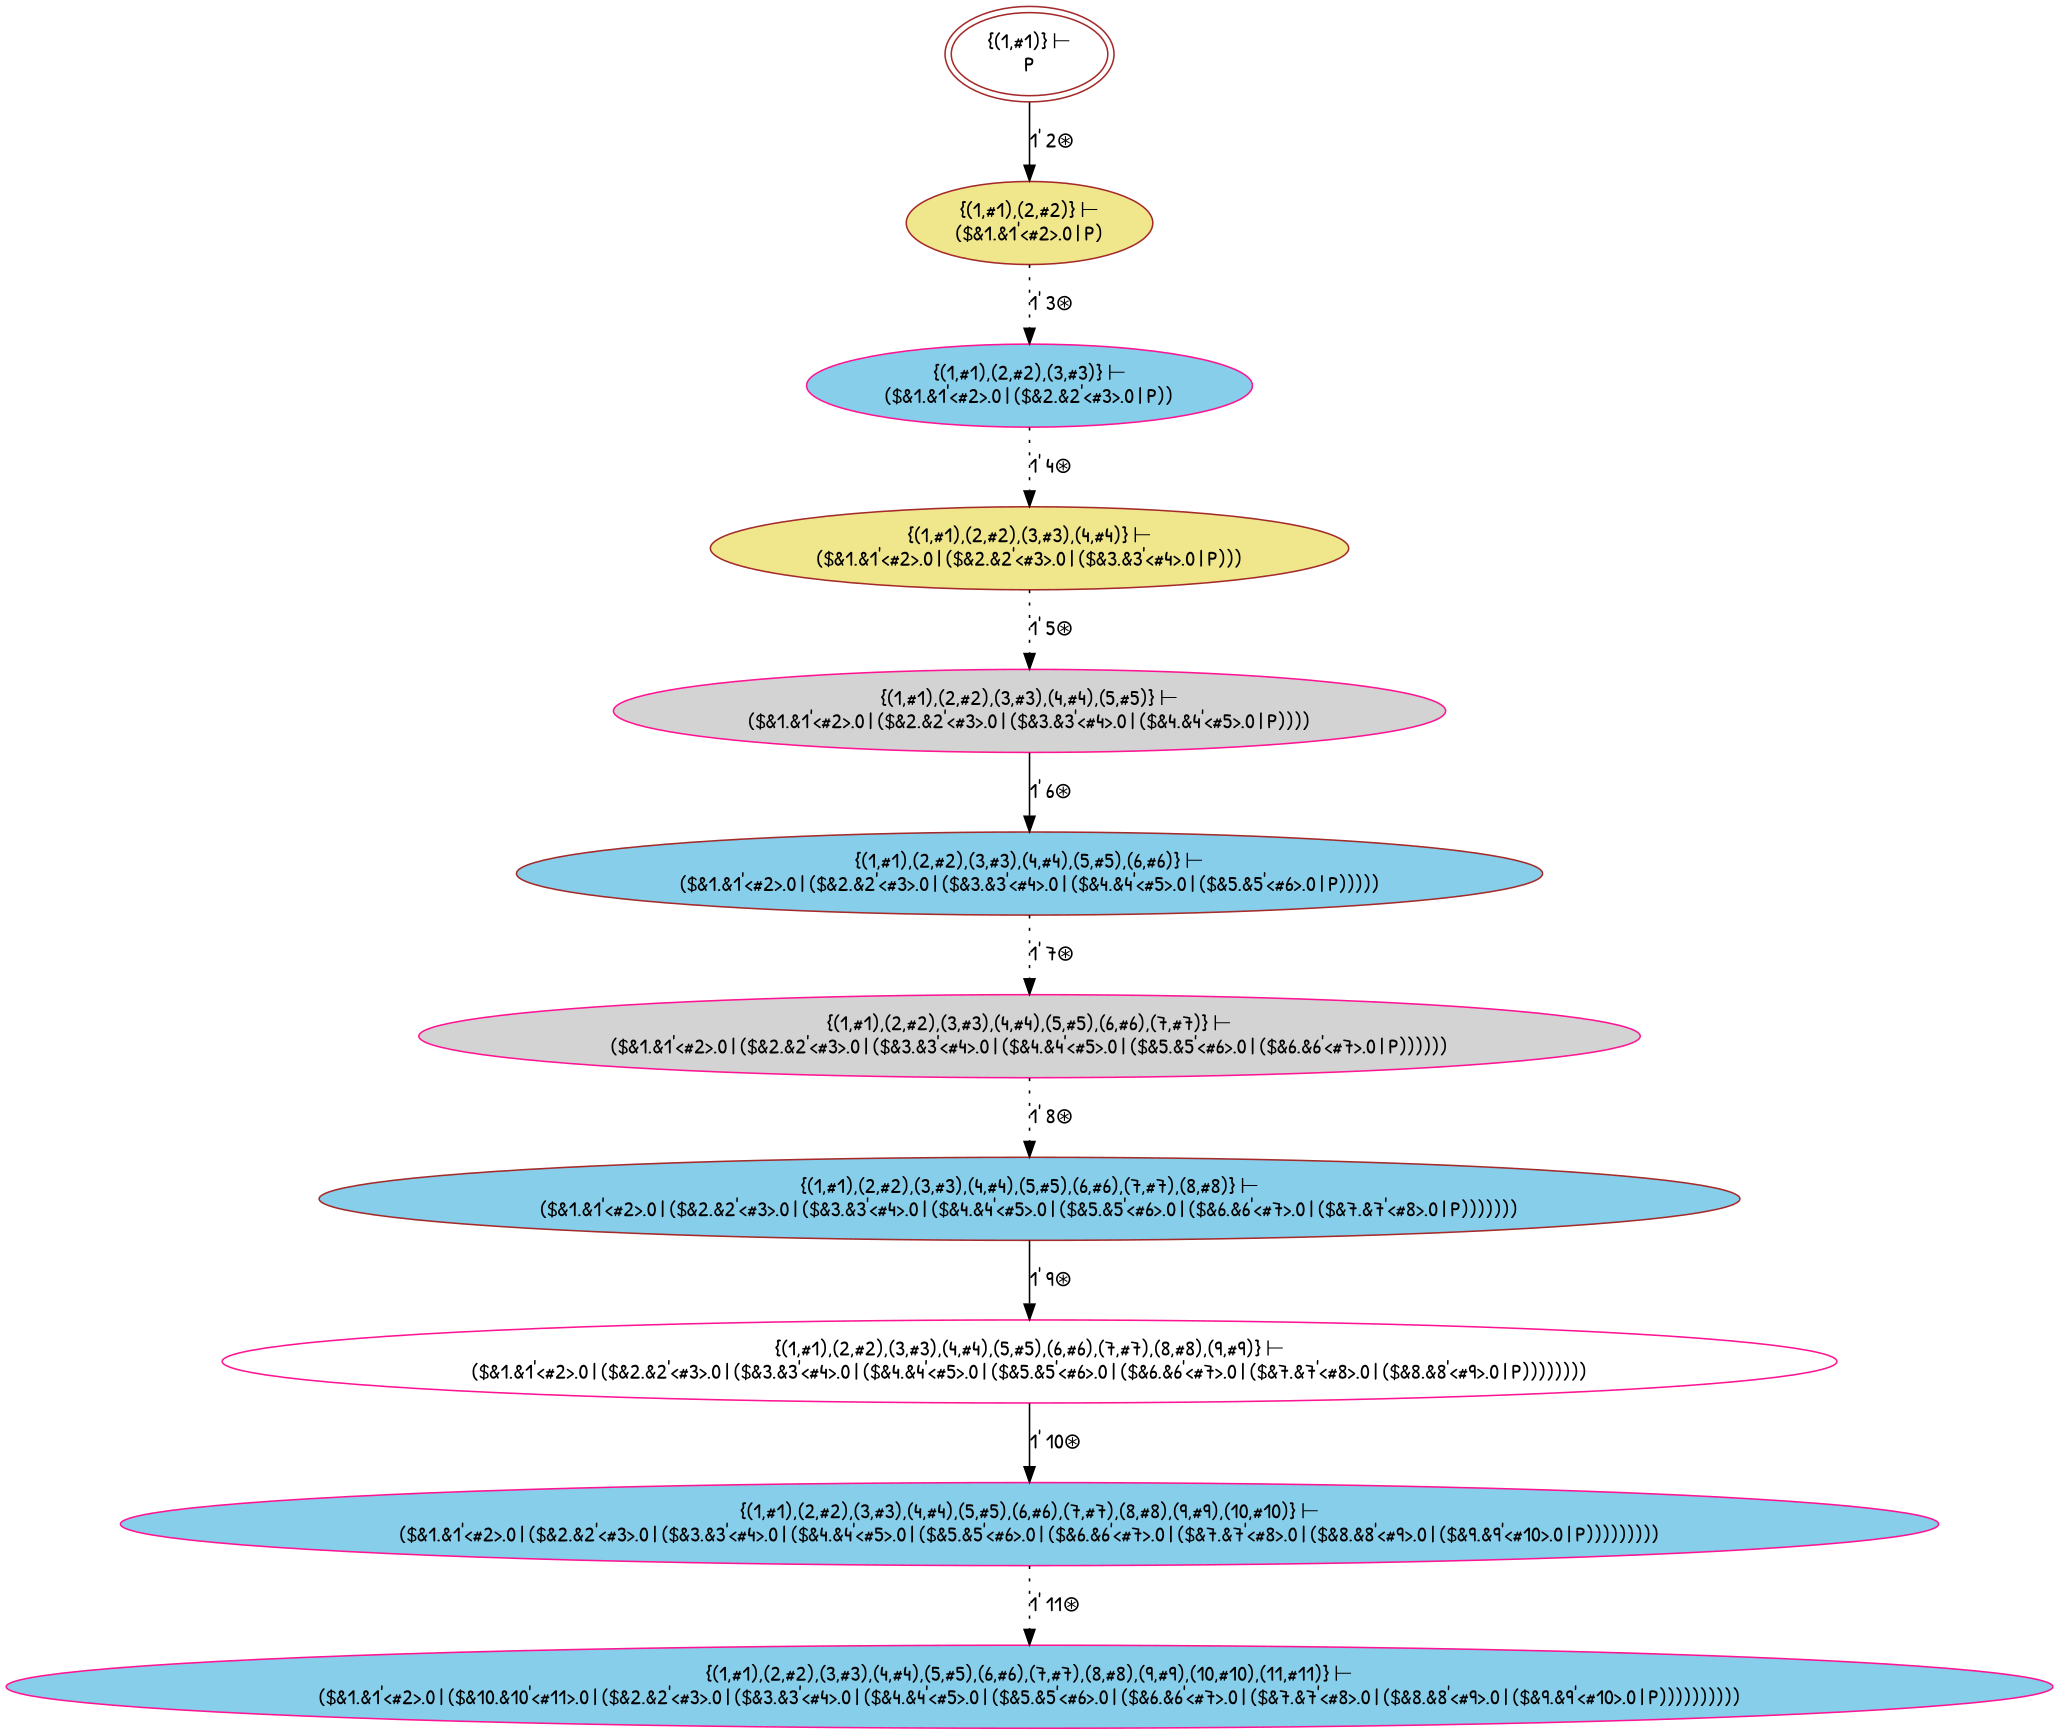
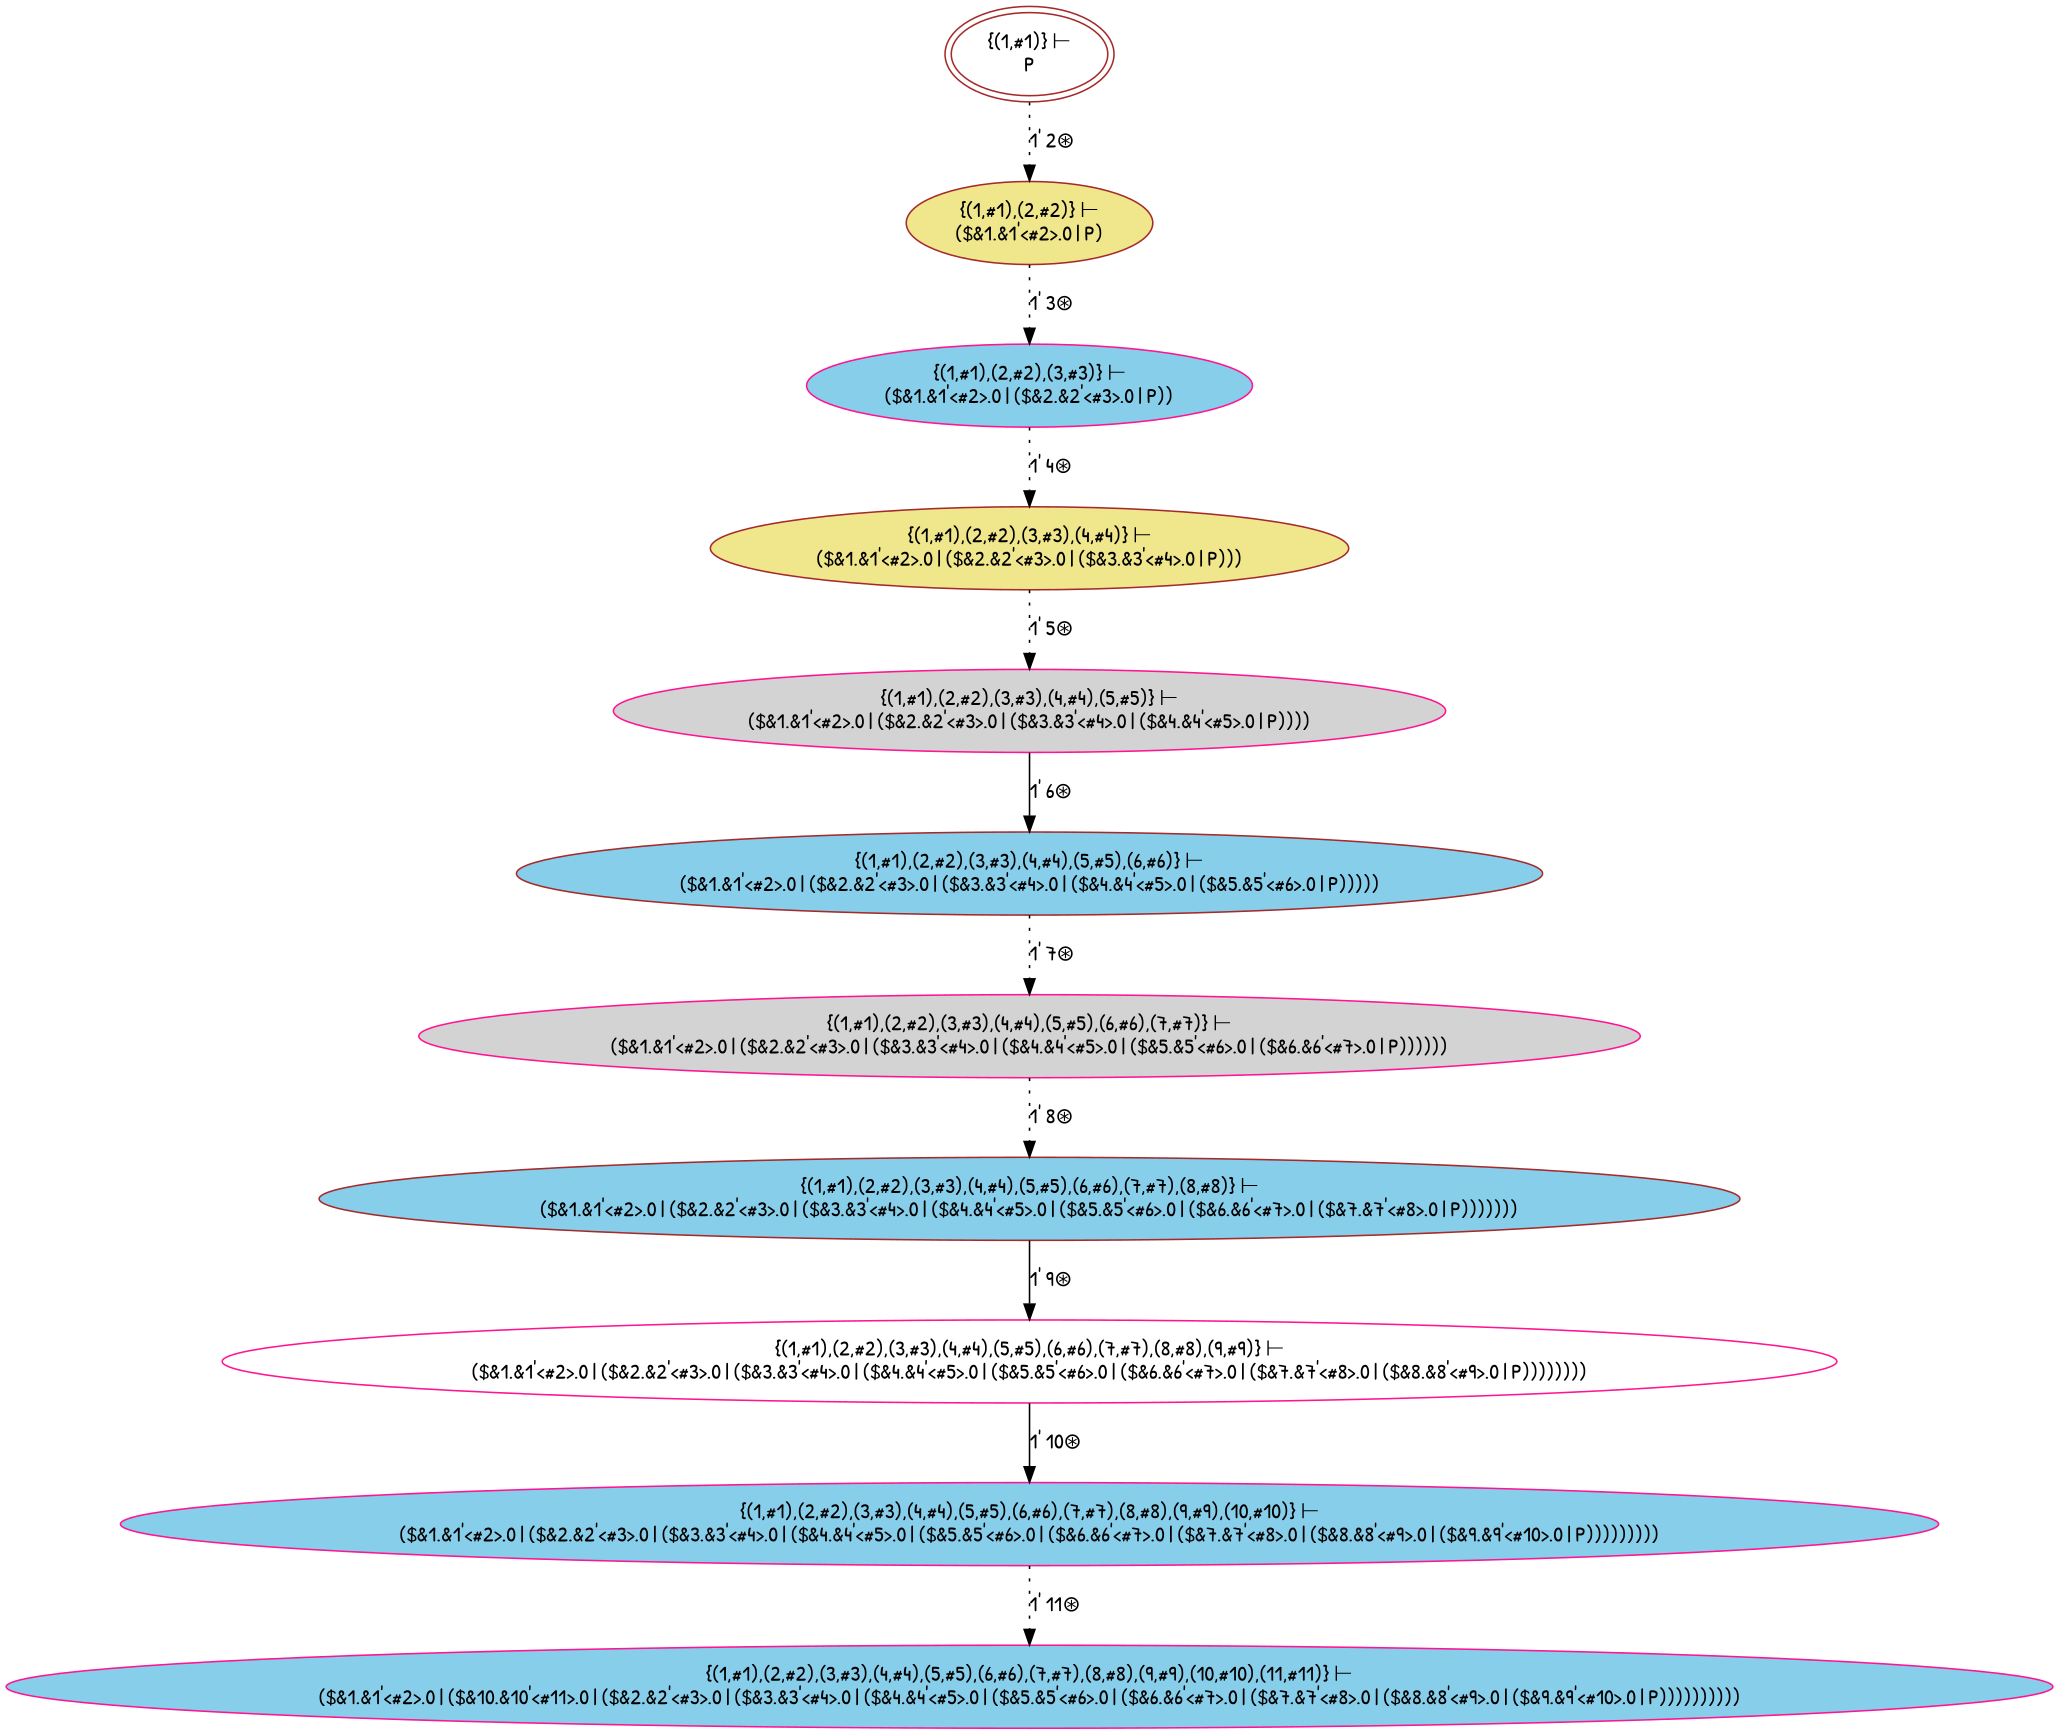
  digraph {
    fontname="Patrick Hand"
    node [style=filled fillcolor=skyblue color=deeppink fontname="Patrick Hand"]
    edge [style=dotted fontname="Patrick Hand"]
    n1 [label="{(1,#1)} ⊢\nP" peripheries=2 fillcolor=white color=brown]
    n2 [label="{(1,#1),(2,#2)} ⊢\n($&1.&1'<#2>.0 | P)" fillcolor=khaki color=brown]
    n3 [label="{(1,#1),(2,#2),(3,#3)} ⊢\n($&1.&1'<#2>.0 | ($&2.&2'<#3>.0 | P))"]
    n4 [label="{(1,#1),(2,#2),(3,#3),(4,#4)} ⊢\n($&1.&1'<#2>.0 | ($&2.&2'<#3>.0 | ($&3.&3'<#4>.0 | P)))" fillcolor=khaki color=brown]
    n5 [label="{(1,#1),(2,#2),(3,#3),(4,#4),(5,#5)} ⊢\n($&1.&1'<#2>.0 | ($&2.&2'<#3>.0 | ($&3.&3'<#4>.0 | ($&4.&4'<#5>.0 | P))))" fillcolor=lightgrey]
    n6 [label="{(1,#1),(2,#2),(3,#3),(4,#4),(5,#5),(6,#6)} ⊢\n($&1.&1'<#2>.0 | ($&2.&2'<#3>.0 | ($&3.&3'<#4>.0 | ($&4.&4'<#5>.0 | ($&5.&5'<#6>.0 | P)))))" color=brown]
    n7 [label="{(1,#1),(2,#2),(3,#3),(4,#4),(5,#5),(6,#6),(7,#7)} ⊢\n($&1.&1'<#2>.0 | ($&2.&2'<#3>.0 | ($&3.&3'<#4>.0 | ($&4.&4'<#5>.0 | ($&5.&5'<#6>.0 | ($&6.&6'<#7>.0 | P))))))" fillcolor=lightgrey]
    n8 [label="{(1,#1),(2,#2),(3,#3),(4,#4),(5,#5),(6,#6),(7,#7),(8,#8)} ⊢\n($&1.&1'<#2>.0 | ($&2.&2'<#3>.0 | ($&3.&3'<#4>.0 | ($&4.&4'<#5>.0 | ($&5.&5'<#6>.0 | ($&6.&6'<#7>.0 | ($&7.&7'<#8>.0 | P)))))))" color=brown]
    n9 [label="{(1,#1),(2,#2),(3,#3),(4,#4),(5,#5),(6,#6),(7,#7),(8,#8),(9,#9)} ⊢\n($&1.&1'<#2>.0 | ($&2.&2'<#3>.0 | ($&3.&3'<#4>.0 | ($&4.&4'<#5>.0 | ($&5.&5'<#6>.0 | ($&6.&6'<#7>.0 | ($&7.&7'<#8>.0 | ($&8.&8'<#9>.0 | P))))))))" fillcolor=white]
    n10 [label="{(1,#1),(2,#2),(3,#3),(4,#4),(5,#5),(6,#6),(7,#7),(8,#8),(9,#9),(10,#10)} ⊢\n($&1.&1'<#2>.0 | ($&2.&2'<#3>.0 | ($&3.&3'<#4>.0 | ($&4.&4'<#5>.0 | ($&5.&5'<#6>.0 | ($&6.&6'<#7>.0 | ($&7.&7'<#8>.0 | ($&8.&8'<#9>.0 | ($&9.&9'<#10>.0 | P)))))))))"]
    n11 [label="{(1,#1),(2,#2),(3,#3),(4,#4),(5,#5),(6,#6),(7,#7),(8,#8),(9,#9),(10,#10),(11,#11)} ⊢\n($&1.&1'<#2>.0 | ($&10.&10'<#11>.0 | ($&2.&2'<#3>.0 | ($&3.&3'<#4>.0 | ($&4.&4'<#5>.0 | ($&5.&5'<#6>.0 | ($&6.&6'<#7>.0 | ($&7.&7'<#8>.0 | ($&8.&8'<#9>.0 | ($&9.&9'<#10>.0 | P))))))))))"]
-   n1 -> n2 [label="1' 2⊛" style=solid]
+   n1 -> n2 [label="1' 2⊛"]
    n2 -> n3 [label="1' 3⊛"]
    n3 -> n4 [label="1' 4⊛"]
    n4 -> n5 [label="1' 5⊛"]
    n5 -> n6 [label="1' 6⊛" style=solid]
    n6 -> n7 [label="1' 7⊛"]
    n7 -> n8 [label="1' 8⊛"]
    n8 -> n9 [label="1' 9⊛" style=solid]
    n9 -> n10 [label="1' 10⊛" style=solid]
    n10 -> n11 [label="1' 11⊛"]
  }
